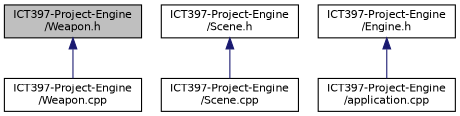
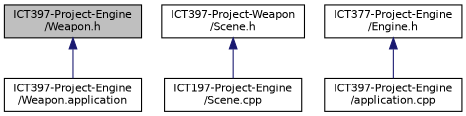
  digraph {
    node [color=black fillcolor=white fontname=Helvetica fontsize=10 shape=record style=filled]
    edge [color=midnightblue dir=back fontname=Helvetica fontsize=10 labelfontname=Helvetica labelfontsize=10 style=solid]
    n1 [fillcolor=grey75 fontcolor=black height=0.2 label="ICT397-Project-Engine\l/Weapon.h" width=0.4]
-   n2 [height=0.2 label="ICT397-Project-Engine\l/Weapon.cpp" width=0.4]
-   n3 [height=0.2 label="ICT397-Project-Engine\l/Scene.h" width=0.4]
-   n4 [height=0.2 label="ICT397-Project-Engine\l/Scene.cpp" width=0.4]
-   n5 [height=0.2 label="ICT397-Project-Engine\l/Engine.h" width=0.4]
+   n2 [height=0.2 label="ICT397-Project-Engine\l/Weapon.application" width=0.4]
+   n3 [height=0.2 label="ICT397-Project-Weapon\l/Scene.h" width=0.4]
+   n4 [height=0.2 label="ICT197-Project-Engine\l/Scene.cpp" width=0.4]
+   n5 [height=0.2 label="ICT377-Project-Engine\l/Engine.h" width=0.4]
    n6 [height=0.2 label="ICT397-Project-Engine\l/application.cpp" width=0.4]
    n1 -> n2
    n3 -> n4
    n5 -> n6
  }
